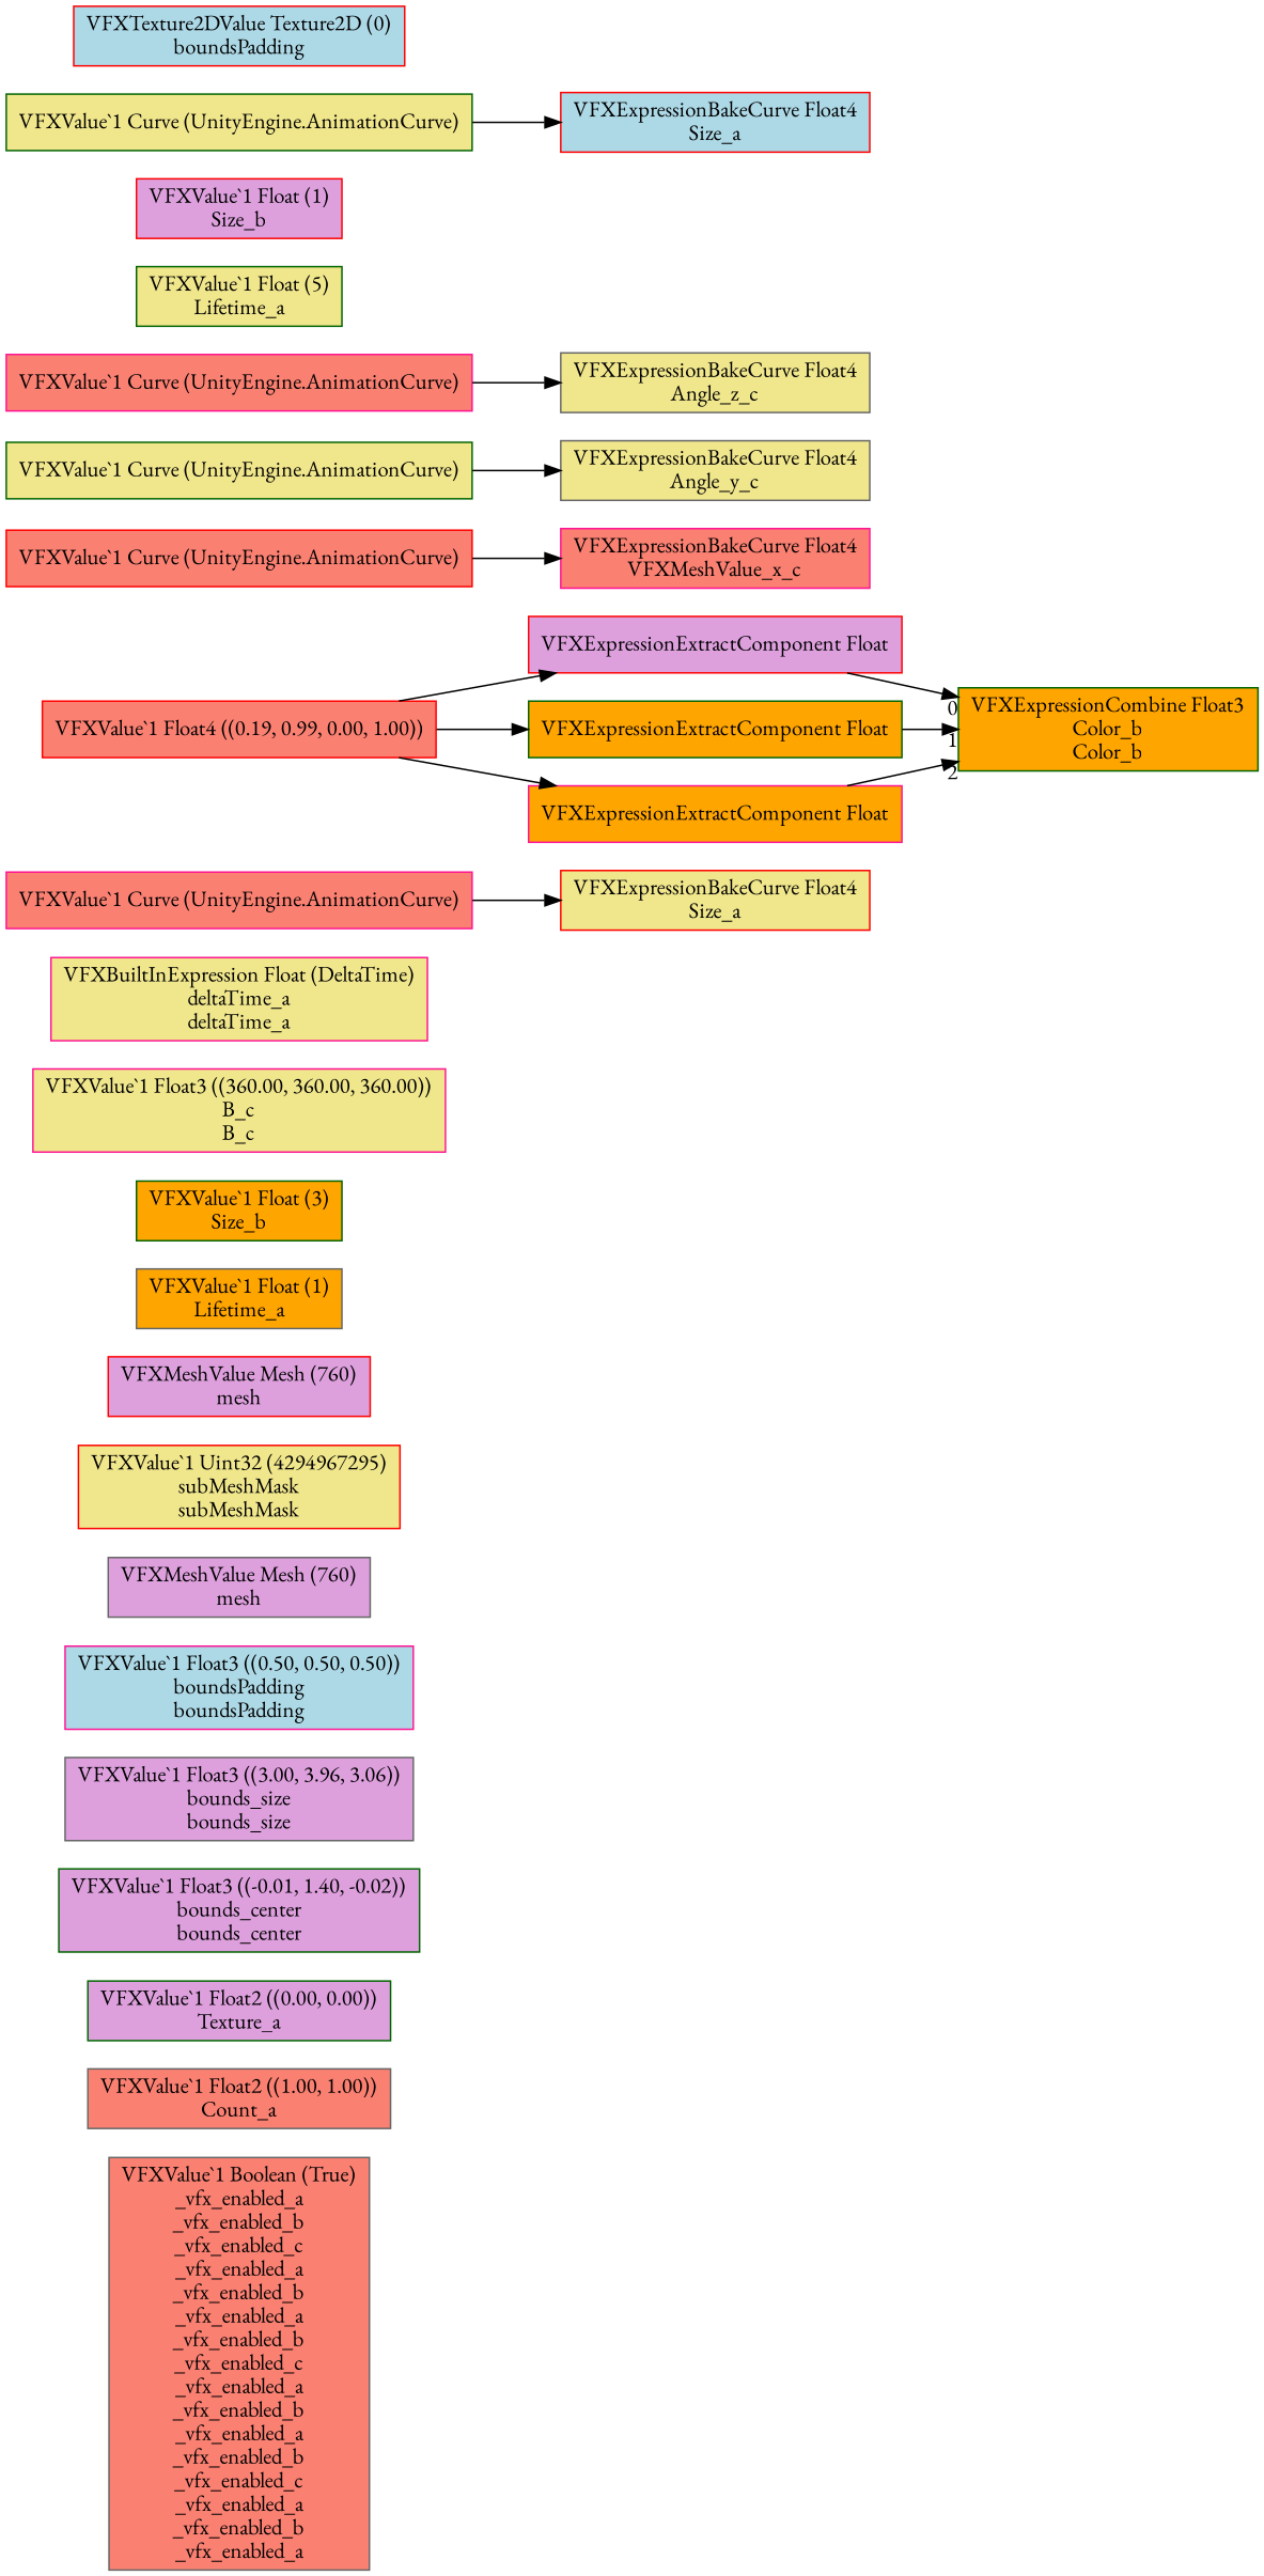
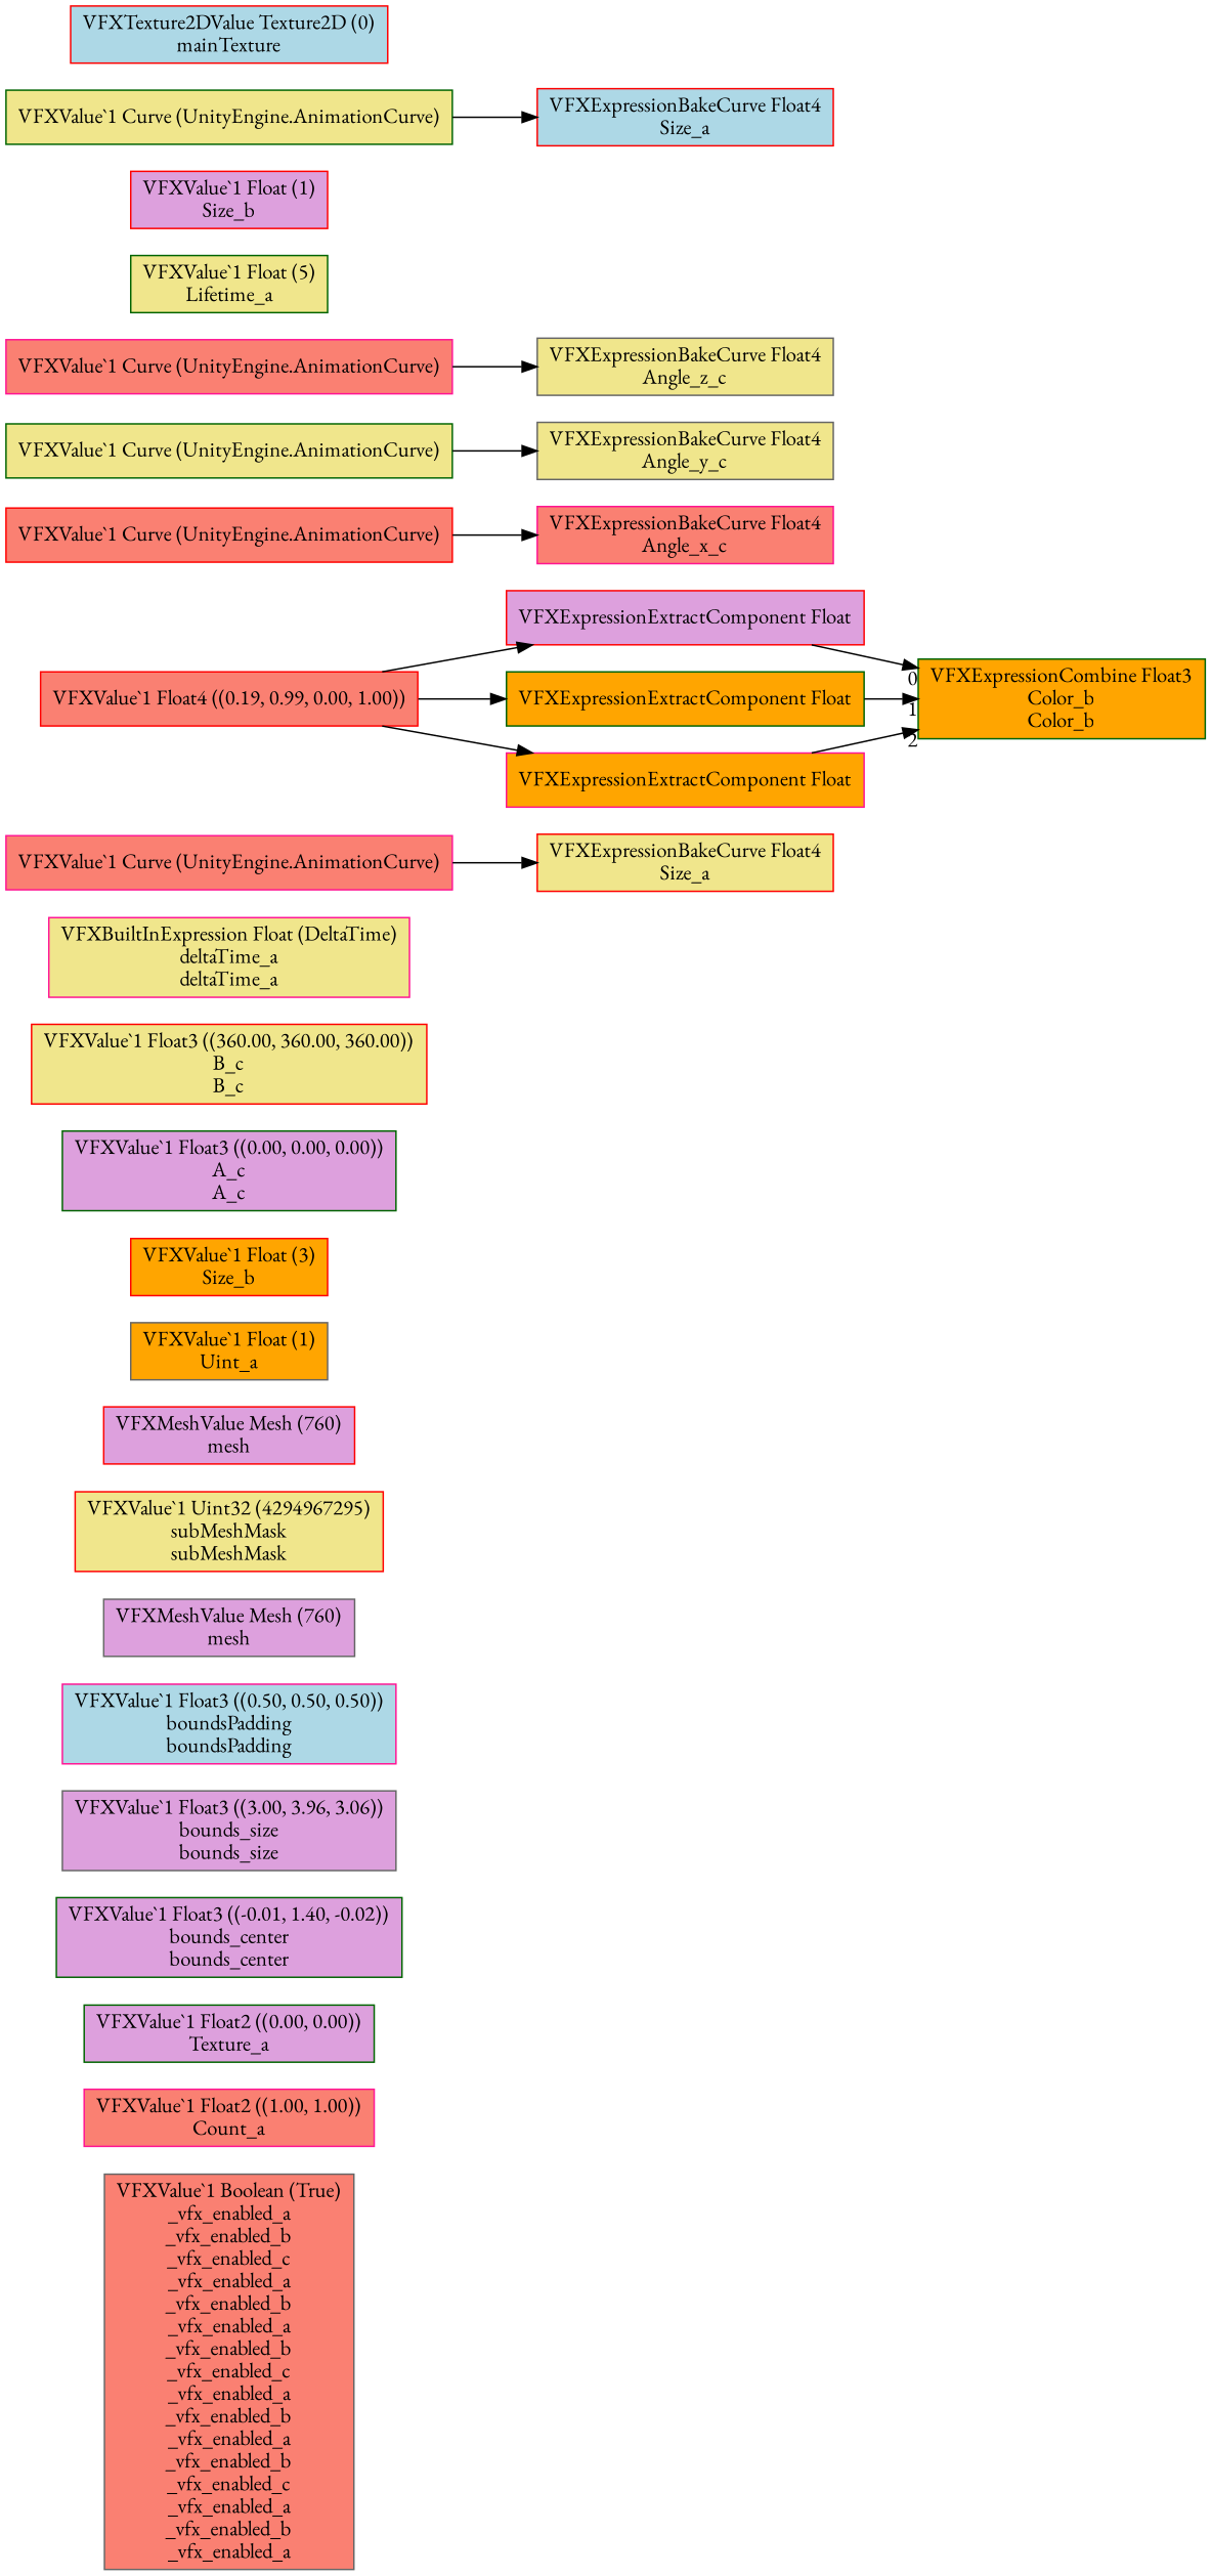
  digraph {
    fontname="EB Garamond"
    rankdir=LR
    node [color=darkgreen fillcolor=khaki fontname="EB Garamond" shape=box style=filled]
    edge [fontname="EB Garamond"]
    n1 [color=gray40 fillcolor=salmon label="VFXValue`1 Boolean (True)\n_vfx_enabled_a\n_vfx_enabled_b\n_vfx_enabled_c\n_vfx_enabled_a\n_vfx_enabled_b\n_vfx_enabled_a\n_vfx_enabled_b\n_vfx_enabled_c\n_vfx_enabled_a\n_vfx_enabled_b\n_vfx_enabled_a\n_vfx_enabled_b\n_vfx_enabled_c\n_vfx_enabled_a\n_vfx_enabled_b\n_vfx_enabled_a"]
-   n2 [color=gray40 fillcolor=salmon label="VFXValue`1 Float2 ((1.00, 1.00))\nCount_a"]
+   n2 [color=deeppink fillcolor=salmon label="VFXValue`1 Float2 ((1.00, 1.00))\nCount_a"]
    n3 [fillcolor=plum label="VFXValue`1 Float2 ((0.00, 0.00))\nTexture_a"]
    n4 [fillcolor=plum label="VFXValue`1 Float3 ((-0.01, 1.40, -0.02))\nbounds_center\nbounds_center"]
    n5 [color=gray40 fillcolor=plum label="VFXValue`1 Float3 ((3.00, 3.96, 3.06))\nbounds_size\nbounds_size"]
    n6 [color=deeppink fillcolor=lightblue label="VFXValue`1 Float3 ((0.50, 0.50, 0.50))\nboundsPadding\nboundsPadding"]
    n7 [color=gray40 fillcolor=plum label="VFXMeshValue Mesh (760)\nmesh"]
    n8 [color=red label="VFXValue`1 Uint32 (4294967295)\nsubMeshMask\nsubMeshMask"]
    n9 [color=red fillcolor=plum label="VFXMeshValue Mesh (760)\nmesh"]
-   n10 [color=gray40 fillcolor=orange label="VFXValue`1 Float (1)\nLifetime_a"]
-   n11 [fillcolor=orange label="VFXValue`1 Float (3)\nSize_b"]
-   n13 [color=deeppink label="VFXValue`1 Float3 ((360.00, 360.00, 360.00))\nB_c\nB_c"]
+   n10 [color=gray40 fillcolor=orange label="VFXValue`1 Float (1)\nUint_a"]
+   n11 [color=red fillcolor=orange label="VFXValue`1 Float (3)\nSize_b"]
+   n12 [fillcolor=plum label="VFXValue`1 Float3 ((0.00, 0.00, 0.00))\nA_c\nA_c"]
+   n13 [color=red label="VFXValue`1 Float3 ((360.00, 360.00, 360.00))\nB_c\nB_c"]
    n14 [color=deeppink label="VFXBuiltInExpression Float (DeltaTime)\ndeltaTime_a\ndeltaTime_a"]
    n15 [color=red label="VFXExpressionBakeCurve Float4\nSize_a"]
    n16 [color=deeppink fillcolor=salmon label="VFXValue`1 Curve (UnityEngine.AnimationCurve)"]
    n17 [fillcolor=orange label="VFXExpressionCombine Float3\nColor_b\nColor_b"]
    n18 [color=red fillcolor=plum label="VFXExpressionExtractComponent Float"]
    n19 [color=red fillcolor=salmon label="VFXValue`1 Float4 ((0.19, 0.99, 0.00, 1.00))"]
    n20 [fillcolor=orange label="VFXExpressionExtractComponent Float"]
    n21 [color=deeppink fillcolor=orange label="VFXExpressionExtractComponent Float"]
-   n22 [color=deeppink fillcolor=salmon label="VFXExpressionBakeCurve Float4\nVFXMeshValue_x_c"]
+   n22 [color=deeppink fillcolor=salmon label="VFXExpressionBakeCurve Float4\nAngle_x_c"]
    n23 [color=red fillcolor=salmon label="VFXValue`1 Curve (UnityEngine.AnimationCurve)"]
    n24 [color=gray40 label="VFXExpressionBakeCurve Float4\nAngle_y_c"]
    n25 [label="VFXValue`1 Curve (UnityEngine.AnimationCurve)"]
    n26 [color=gray40 label="VFXExpressionBakeCurve Float4\nAngle_z_c"]
    n27 [color=deeppink fillcolor=salmon label="VFXValue`1 Curve (UnityEngine.AnimationCurve)"]
    n28 [label="VFXValue`1 Float (5)\nLifetime_a"]
    n29 [color=red fillcolor=plum label="VFXValue`1 Float (1)\nSize_b"]
    n30 [color=red fillcolor=lightblue label="VFXExpressionBakeCurve Float4\nSize_a"]
    n31 [label="VFXValue`1 Curve (UnityEngine.AnimationCurve)"]
-   n32 [color=red fillcolor=lightblue label="VFXTexture2DValue Texture2D (0)\nboundsPadding"]
+   n32 [color=red fillcolor=lightblue label="VFXTexture2DValue Texture2D (0)\nmainTexture"]
    n16 -> n15
    n18 -> n17 [headlabel=0]
    n19 -> n18
    n19 -> n20
    n19 -> n21
    n20 -> n17 [headlabel=1]
    n21 -> n17 [headlabel=2]
    n23 -> n22
    n25 -> n24
    n27 -> n26
    n31 -> n30
  }
